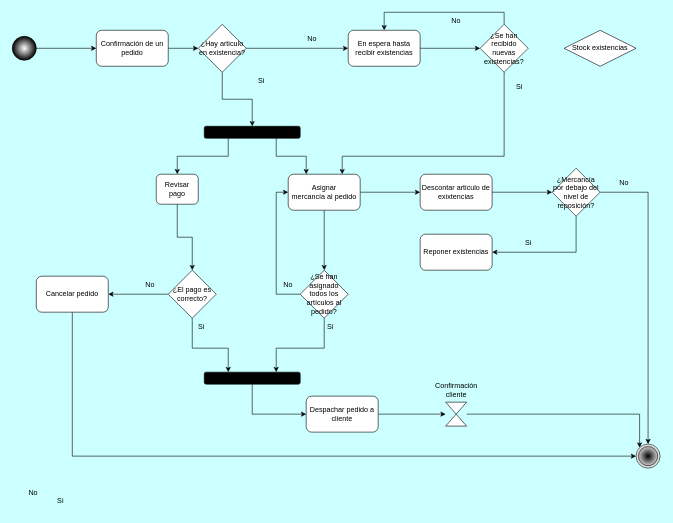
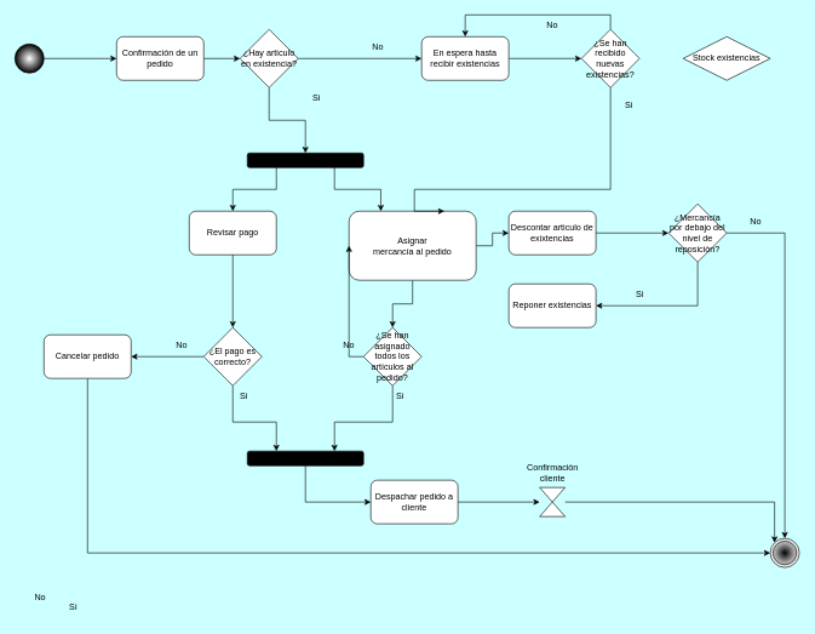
  <mxCell id="0" />
  <mxCell id="1" parent="0" />
  <mxCell id="2" style="edgeStyle=orthogonalEdgeStyle;rounded=0;orthogonalLoop=1;jettySize=auto;html=1;exitX=1;exitY=0.5;exitDx=0;exitDy=0;entryX=0;entryY=0.5;entryDx=0;entryDy=0;" edge="1" parent="1" source="3" target="10"><mxGeometry relative="1" as="geometry" /></mxCell>
  <mxCell id="3" value="Confirmación de un pedido" style="rounded=1;whiteSpace=wrap;html=1;" parent="1" vertex="1"><mxGeometry x="160" y="50" width="120" height="60" as="geometry" /></mxCell>
  <mxCell id="4" style="edgeStyle=orthogonalEdgeStyle;rounded=0;orthogonalLoop=1;jettySize=auto;html=1;exitX=1;exitY=0.5;exitDx=0;exitDy=0;" edge="1" parent="1" source="5" target="3"><mxGeometry relative="1" as="geometry" /></mxCell>
  <mxCell id="5" value="" style="ellipse;whiteSpace=wrap;html=1;aspect=fixed;fillColor=#FFFFFF;fillStyle=auto;gradientColor=#000000;gradientDirection=radial;" parent="1" vertex="1"><mxGeometry x="20" y="60" width="40" height="40" as="geometry" /></mxCell>
  <mxCell id="6" value="" style="ellipse;shape=doubleEllipse;whiteSpace=wrap;html=1;aspect=fixed;gradientColor=#FFFFFF;gradientDirection=radial;fillColor=#000000;" parent="1" vertex="1"><mxGeometry x="1060" y="740" width="40" height="40" as="geometry" /></mxCell>
  <mxCell id="7" value="No" style="text;html=1;strokeColor=none;fillColor=none;align=center;verticalAlign=middle;whiteSpace=wrap;rounded=0;" parent="1" vertex="1"><mxGeometry x="25" y="807" width="60" height="30" as="geometry" /></mxCell>
  <mxCell id="8" value="Si" style="text;html=1;align=center;verticalAlign=middle;resizable=0;points=[];autosize=1;strokeColor=none;fillColor=none;" parent="1" vertex="1"><mxGeometry x="85" y="820" width="30" height="30" as="geometry" /></mxCell>
  <mxCell id="9" style="edgeStyle=orthogonalEdgeStyle;rounded=0;orthogonalLoop=1;jettySize=auto;html=1;exitX=1;exitY=0.5;exitDx=0;exitDy=0;entryX=0;entryY=0.5;entryDx=0;entryDy=0;" edge="1" parent="1" source="10" target="12"><mxGeometry relative="1" as="geometry" /></mxCell>
  <mxCell id="10" value="¿Hay articulo en existencia?" style="rhombus;whiteSpace=wrap;html=1;" vertex="1" parent="1"><mxGeometry x="330" y="40" width="80" height="80" as="geometry" /></mxCell>
  <mxCell id="11" style="edgeStyle=orthogonalEdgeStyle;rounded=0;orthogonalLoop=1;jettySize=auto;html=1;exitX=1;exitY=0.5;exitDx=0;exitDy=0;entryX=0;entryY=0.5;entryDx=0;entryDy=0;" edge="1" parent="1" source="12" target="28"><mxGeometry relative="1" as="geometry" /></mxCell>
  <mxCell id="12" value="En espera hasta recibir existencias" style="rounded=1;whiteSpace=wrap;html=1;" vertex="1" parent="1"><mxGeometry x="580" y="50" width="120" height="60" as="geometry" /></mxCell>
  <mxCell id="13" style="edgeStyle=orthogonalEdgeStyle;rounded=0;orthogonalLoop=1;jettySize=auto;html=1;exitX=0.5;exitY=1;exitDx=0;exitDy=0;" edge="1" parent="1" source="15" target="22"><mxGeometry relative="1" as="geometry" /></mxCell>
  <mxCell id="14" style="edgeStyle=orthogonalEdgeStyle;rounded=0;orthogonalLoop=1;jettySize=auto;html=1;exitX=1;exitY=0.5;exitDx=0;exitDy=0;" edge="1" parent="1" source="15" target="19"><mxGeometry relative="1" as="geometry" /></mxCell>
- <mxCell id="15" value="&lt;div&gt;Asignar &lt;br&gt;&lt;/div&gt;&lt;div&gt;mercancía al pedido&lt;/div&gt;" style="rounded=1;whiteSpace=wrap;html=1;" vertex="1" parent="1"><mxGeometry x="480" y="290" width="120" height="60" as="geometry" /></mxCell>
+ <mxCell id="15" value="&lt;div&gt;Asignar &lt;br&gt;&lt;/div&gt;&lt;div&gt;mercancía al pedido&lt;/div&gt;" style="rounded=1;whiteSpace=wrap;html=1;" vertex="1" parent="1"><mxGeometry x="480" y="290" width="175" height="95" as="geometry" /></mxCell>
  <mxCell id="16" value="No" style="text;html=1;strokeColor=none;fillColor=none;align=center;verticalAlign=middle;whiteSpace=wrap;rounded=0;" vertex="1" parent="1"><mxGeometry x="490" y="50" width="60" height="30" as="geometry" /></mxCell>
  <mxCell id="17" value="Si" style="text;html=1;align=center;verticalAlign=middle;resizable=0;points=[];autosize=1;strokeColor=none;fillColor=none;" vertex="1" parent="1"><mxGeometry x="420" y="120" width="30" height="30" as="geometry" /></mxCell>
  <mxCell id="18" style="edgeStyle=orthogonalEdgeStyle;rounded=0;orthogonalLoop=1;jettySize=auto;html=1;exitX=1;exitY=0.5;exitDx=0;exitDy=0;entryX=0;entryY=0.5;entryDx=0;entryDy=0;" edge="1" parent="1" source="19" target="25"><mxGeometry relative="1" as="geometry" /></mxCell>
  <mxCell id="19" value="Descontar articulo de exixtencias" style="rounded=1;whiteSpace=wrap;html=1;" vertex="1" parent="1"><mxGeometry x="700" y="290" width="120" height="60" as="geometry" /></mxCell>
  <mxCell id="20" style="edgeStyle=orthogonalEdgeStyle;rounded=0;orthogonalLoop=1;jettySize=auto;html=1;exitX=0.5;exitY=1;exitDx=0;exitDy=0;entryX=0.75;entryY=0;entryDx=0;entryDy=0;" edge="1" parent="1" source="22" target="47"><mxGeometry relative="1" as="geometry"><Array as="points"><mxPoint x="540" y="580" /><mxPoint x="460" y="580" /></Array></mxGeometry></mxCell>
  <mxCell id="21" style="edgeStyle=orthogonalEdgeStyle;rounded=0;orthogonalLoop=1;jettySize=auto;html=1;exitX=0;exitY=0.5;exitDx=0;exitDy=0;entryX=0;entryY=0.5;entryDx=0;entryDy=0;" edge="1" parent="1" source="22" target="15"><mxGeometry relative="1" as="geometry" /></mxCell>
  <mxCell id="22" value="¿Se han asignado todos los artículos al pedido?" style="rhombus;whiteSpace=wrap;html=1;" vertex="1" parent="1"><mxGeometry x="500" y="450" width="80" height="80" as="geometry" /></mxCell>
  <mxCell id="23" style="edgeStyle=orthogonalEdgeStyle;rounded=0;orthogonalLoop=1;jettySize=auto;html=1;exitX=0.5;exitY=1;exitDx=0;exitDy=0;entryX=1;entryY=0.5;entryDx=0;entryDy=0;" edge="1" parent="1" source="25" target="31"><mxGeometry relative="1" as="geometry" /></mxCell>
  <mxCell id="24" style="edgeStyle=orthogonalEdgeStyle;rounded=0;orthogonalLoop=1;jettySize=auto;html=1;exitX=1;exitY=0.5;exitDx=0;exitDy=0;entryX=0.5;entryY=0;entryDx=0;entryDy=0;" edge="1" parent="1" source="25" target="6"><mxGeometry relative="1" as="geometry"><mxPoint x="1080" y="730" as="targetPoint" /></mxGeometry></mxCell>
  <mxCell id="25" value="¿Mercancía por debajo del nivel de reposición?" style="rhombus;whiteSpace=wrap;html=1;" vertex="1" parent="1"><mxGeometry x="920" y="280" width="80" height="80" as="geometry" /></mxCell>
  <mxCell id="26" style="edgeStyle=orthogonalEdgeStyle;rounded=0;orthogonalLoop=1;jettySize=auto;html=1;exitX=0.5;exitY=1;exitDx=0;exitDy=0;entryX=0.75;entryY=0;entryDx=0;entryDy=0;" edge="1" parent="1" source="28" target="15"><mxGeometry relative="1" as="geometry"><Array as="points"><mxPoint x="840" y="260" /><mxPoint x="570" y="260" /></Array></mxGeometry></mxCell>
  <mxCell id="27" style="edgeStyle=orthogonalEdgeStyle;rounded=0;orthogonalLoop=1;jettySize=auto;html=1;exitX=0.5;exitY=0;exitDx=0;exitDy=0;entryX=0.5;entryY=0;entryDx=0;entryDy=0;" edge="1" parent="1" source="28" target="12"><mxGeometry relative="1" as="geometry" /></mxCell>
  <mxCell id="28" value="¿Se han recibido nuevas existencias?" style="rhombus;whiteSpace=wrap;html=1;" vertex="1" parent="1"><mxGeometry x="800" y="40" width="80" height="80" as="geometry" /></mxCell>
  <mxCell id="29" value="Si" style="text;html=1;align=center;verticalAlign=middle;resizable=0;points=[];autosize=1;strokeColor=none;fillColor=none;" vertex="1" parent="1"><mxGeometry x="850" y="130" width="30" height="30" as="geometry" /></mxCell>
  <mxCell id="30" value="No" style="text;html=1;strokeColor=none;fillColor=none;align=center;verticalAlign=middle;whiteSpace=wrap;rounded=0;" vertex="1" parent="1"><mxGeometry x="730" y="20" width="60" height="30" as="geometry" /></mxCell>
  <mxCell id="31" value="Reponer existencias" style="rounded=1;whiteSpace=wrap;html=1;" vertex="1" parent="1"><mxGeometry x="700" y="390" width="120" height="60" as="geometry" /></mxCell>
  <mxCell id="32" value="Si" style="text;html=1;align=center;verticalAlign=middle;resizable=0;points=[];autosize=1;strokeColor=none;fillColor=none;" vertex="1" parent="1"><mxGeometry x="865" y="390" width="30" height="30" as="geometry" /></mxCell>
  <mxCell id="33" value="No" style="text;html=1;strokeColor=none;fillColor=none;align=center;verticalAlign=middle;whiteSpace=wrap;rounded=0;" vertex="1" parent="1"><mxGeometry x="1010" y="290" width="60" height="30" as="geometry" /></mxCell>
  <mxCell id="34" style="edgeStyle=orthogonalEdgeStyle;rounded=0;orthogonalLoop=1;jettySize=auto;html=1;exitX=0.75;exitY=1;exitDx=0;exitDy=0;entryX=0.25;entryY=0;entryDx=0;entryDy=0;" edge="1" parent="1" source="36" target="15"><mxGeometry relative="1" as="geometry" /></mxCell>
  <mxCell id="35" style="edgeStyle=orthogonalEdgeStyle;rounded=0;orthogonalLoop=1;jettySize=auto;html=1;exitX=0.25;exitY=1;exitDx=0;exitDy=0;" edge="1" parent="1" source="36" target="38"><mxGeometry relative="1" as="geometry" /></mxCell>
  <mxCell id="36" value="" style="rounded=1;whiteSpace=wrap;html=1;fillColor=#000000;" vertex="1" parent="1"><mxGeometry x="340" y="210" width="160" height="20" as="geometry" /></mxCell>
  <mxCell id="37" style="edgeStyle=orthogonalEdgeStyle;rounded=0;orthogonalLoop=1;jettySize=auto;html=1;exitX=0.5;exitY=1;exitDx=0;exitDy=0;entryX=0.5;entryY=0;entryDx=0;entryDy=0;" edge="1" parent="1" source="10" target="36"><mxGeometry relative="1" as="geometry" /></mxCell>
- <mxCell id="38" value="Revisar pago" style="rounded=1;whiteSpace=wrap;html=1;" vertex="1" parent="1"><mxGeometry x="260" y="290" width="70" height="50" as="geometry" /></mxCell>
+ <mxCell id="38" value="Revisar pago" style="rounded=1;whiteSpace=wrap;html=1;" vertex="1" parent="1"><mxGeometry x="260" y="290" width="120" height="60" as="geometry" /></mxCell>
  <mxCell id="39" style="edgeStyle=orthogonalEdgeStyle;rounded=0;orthogonalLoop=1;jettySize=auto;html=1;exitX=0;exitY=0.5;exitDx=0;exitDy=0;entryX=1;entryY=0.5;entryDx=0;entryDy=0;" edge="1" parent="1" source="41" target="44"><mxGeometry relative="1" as="geometry" /></mxCell>
  <mxCell id="40" style="edgeStyle=orthogonalEdgeStyle;rounded=0;orthogonalLoop=1;jettySize=auto;html=1;exitX=0.5;exitY=1;exitDx=0;exitDy=0;entryX=0.25;entryY=0;entryDx=0;entryDy=0;" edge="1" parent="1" source="41" target="47"><mxGeometry relative="1" as="geometry"><Array as="points"><mxPoint x="320" y="580" /><mxPoint x="380" y="580" /></Array></mxGeometry></mxCell>
  <mxCell id="41" value="¿El pago es correcto?" style="rhombus;whiteSpace=wrap;html=1;" vertex="1" parent="1"><mxGeometry x="280" y="450" width="80" height="80" as="geometry" /></mxCell>
  <mxCell id="42" style="edgeStyle=orthogonalEdgeStyle;rounded=0;orthogonalLoop=1;jettySize=auto;html=1;exitX=0.5;exitY=1;exitDx=0;exitDy=0;entryX=0.5;entryY=0;entryDx=0;entryDy=0;" edge="1" parent="1" source="38" target="41"><mxGeometry relative="1" as="geometry"><mxPoint x="330" y="430" as="targetPoint" /></mxGeometry></mxCell>
  <mxCell id="43" style="edgeStyle=orthogonalEdgeStyle;rounded=0;orthogonalLoop=1;jettySize=auto;html=1;exitX=0.5;exitY=1;exitDx=0;exitDy=0;entryX=0;entryY=0.5;entryDx=0;entryDy=0;" edge="1" parent="1" source="44" target="6"><mxGeometry relative="1" as="geometry" /></mxCell>
  <mxCell id="44" value="Cancelar pedido" style="rounded=1;whiteSpace=wrap;html=1;" vertex="1" parent="1"><mxGeometry x="60" y="460" width="120" height="60" as="geometry" /></mxCell>
  <mxCell id="45" value="No" style="text;html=1;strokeColor=none;fillColor=none;align=center;verticalAlign=middle;whiteSpace=wrap;rounded=0;" vertex="1" parent="1"><mxGeometry x="220" y="460" width="60" height="30" as="geometry" /></mxCell>
  <mxCell id="46" style="edgeStyle=orthogonalEdgeStyle;rounded=0;orthogonalLoop=1;jettySize=auto;html=1;exitX=0.5;exitY=1;exitDx=0;exitDy=0;entryX=0;entryY=0.5;entryDx=0;entryDy=0;" edge="1" parent="1" source="47" target="52"><mxGeometry relative="1" as="geometry" /></mxCell>
  <mxCell id="47" value="" style="rounded=1;whiteSpace=wrap;html=1;fillColor=#000000;" vertex="1" parent="1"><mxGeometry x="340" y="620" width="160" height="20" as="geometry" /></mxCell>
  <mxCell id="48" value="Si" style="text;html=1;align=center;verticalAlign=middle;resizable=0;points=[];autosize=1;strokeColor=none;fillColor=none;" vertex="1" parent="1"><mxGeometry x="535" y="530" width="30" height="30" as="geometry" /></mxCell>
  <mxCell id="49" value="Si" style="text;html=1;align=center;verticalAlign=middle;resizable=0;points=[];autosize=1;strokeColor=none;fillColor=none;" vertex="1" parent="1"><mxGeometry x="320" y="530" width="30" height="30" as="geometry" /></mxCell>
  <mxCell id="50" value="No" style="text;html=1;strokeColor=none;fillColor=none;align=center;verticalAlign=middle;whiteSpace=wrap;rounded=0;" vertex="1" parent="1"><mxGeometry x="450" y="460" width="60" height="30" as="geometry" /></mxCell>
  <mxCell id="51" style="edgeStyle=orthogonalEdgeStyle;rounded=0;orthogonalLoop=1;jettySize=auto;html=1;exitX=1;exitY=0.5;exitDx=0;exitDy=0;entryX=0;entryY=0.5;entryDx=0;entryDy=0;" edge="1" parent="1" source="52" target="54"><mxGeometry relative="1" as="geometry" /></mxCell>
  <mxCell id="52" value="&lt;div&gt;Despachar pedido a cliente&lt;/div&gt;" style="rounded=1;whiteSpace=wrap;html=1;" vertex="1" parent="1"><mxGeometry x="510" y="660" width="120" height="60" as="geometry" /></mxCell>
  <mxCell id="53" style="edgeStyle=orthogonalEdgeStyle;rounded=0;orthogonalLoop=1;jettySize=auto;html=1;exitX=1;exitY=0.5;exitDx=0;exitDy=0;entryX=0;entryY=0;entryDx=0;entryDy=0;" edge="1" parent="1" source="54" target="6"><mxGeometry relative="1" as="geometry" /></mxCell>
  <mxCell id="54" value="" style="shape=collate;whiteSpace=wrap;html=1;" vertex="1" parent="1"><mxGeometry x="742.5" y="670" width="35" height="40" as="geometry" /></mxCell>
  <mxCell id="55" value="&lt;div&gt;Confirmación&lt;/div&gt;&lt;div&gt;cliente&lt;/div&gt;" style="text;html=1;align=center;verticalAlign=middle;resizable=0;points=[];autosize=1;strokeColor=none;fillColor=none;" vertex="1" parent="1"><mxGeometry x="715" y="630" width="90" height="40" as="geometry" /></mxCell>
  <mxCell id="56" value="&lt;div&gt;Stock existencias&lt;/div&gt;" style="rhombus;whiteSpace=wrap;html=1;" vertex="1" parent="1"><mxGeometry x="940" y="50" width="120" height="60" as="geometry" /></mxCell>
